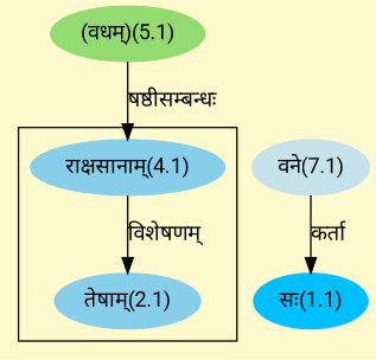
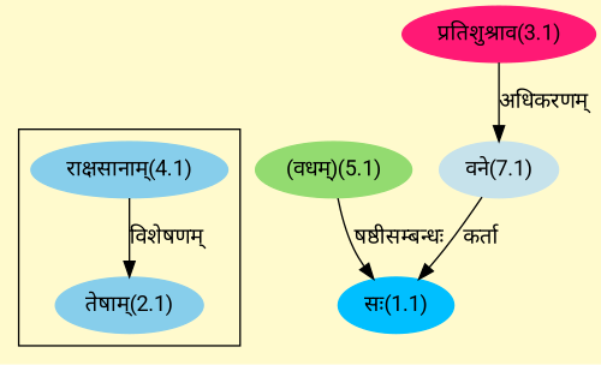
  digraph {
    bgcolor=lemonchiffon1
    compound=true
    fontname=Roboto
    rankdir=BT
    node [color="#87CEEB" fontname=Roboto style=filled]
    edge [dir=back fontname=Roboto]
    n1 [label="तेषाम्(2.1)"]
    n2 [label="राक्षसानाम्(4.1)"]
    n3 [color="#93DB70" label="(वधम्)(5.1)"]
    n4 [color="#00BFFF" label="सः(1.1)"]
    n5 [color="#C6E2EB" label="वने(7.1)"]
+   n6 [color="#FF1975" label="प्रतिशुश्राव(3.1)"]
    subgraph cluster_1 {
      n1
      n2
    }
    n1 -> n2 [label="विशेषणम्"]
-   n2 -> n3 [label="षष्ठीसम्बन्धः"]
+   n4 -> n3 [label="षष्ठीसम्बन्धः"]
    n4 -> n5 [label="कर्ता"]
+   n5 -> n6 [label="अधिकरणम्"]
  }
